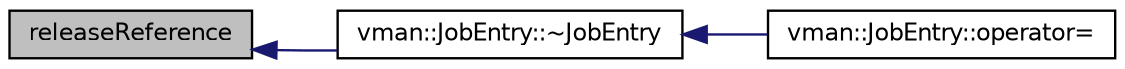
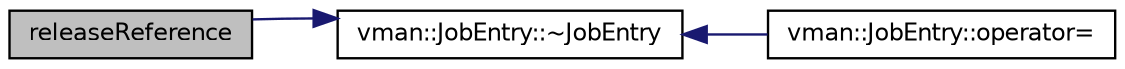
  digraph {
    rankdir=LR
    node [color=black fontname=Helvetica fontsize=10 shape=record]
    edge [color=midnightblue dir=back fontname=Helvetica fontsize=10 labelfontname=Helvetica labelfontsize=10 style=solid]
    n1 [fillcolor=grey75 fontcolor=black height=0.2 label=releaseReference style=filled width=0.4]
    n2 [height=0.2 label="vman::JobEntry::~JobEntry" width=0.4]
    n3 [height=0.2 label="vman::JobEntry::operator=" width=0.4]
-   n1 -> n2
+   n2 -> n1
    n2 -> n3
  }
